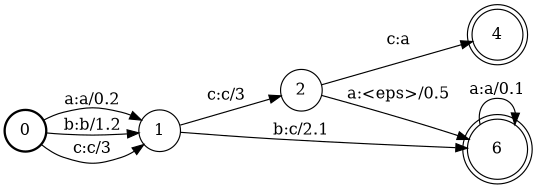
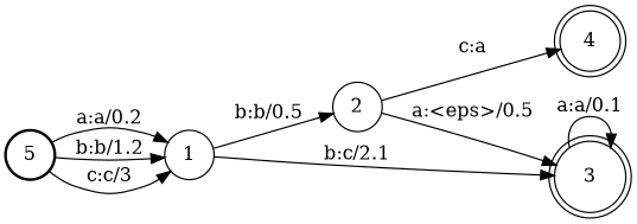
  digraph {
    nodesep=0.25
    rankdir=LR
    ranksep=0.4
    node [fontsize=14 shape=circle style=solid]
    edge [fontsize=14]
-   n1 [label=0 style=bold]
+   n1 [label=5 style=bold]
    n2 [label=1]
    n3 [label=2]
-   n4 [label=6 shape=doublecircle]
+   n4 [label=3 shape=doublecircle]
    n5 [label=4 shape=doublecircle]
    n1 -> n2 [label="a:a/0.2"]
    n1 -> n2 [label="b:b/1.2"]
    n1 -> n2 [label="c:c/3"]
-   n2 -> n3 [label="c:c/3"]
+   n2 -> n3 [label="b:b/0.5"]
    n2 -> n4 [label="b:c/2.1"]
    n3 -> n4 [label="a:<eps>/0.5"]
    n3 -> n5 [label="c:a"]
    n4 -> n4 [label="a:a/0.1"]
  }
